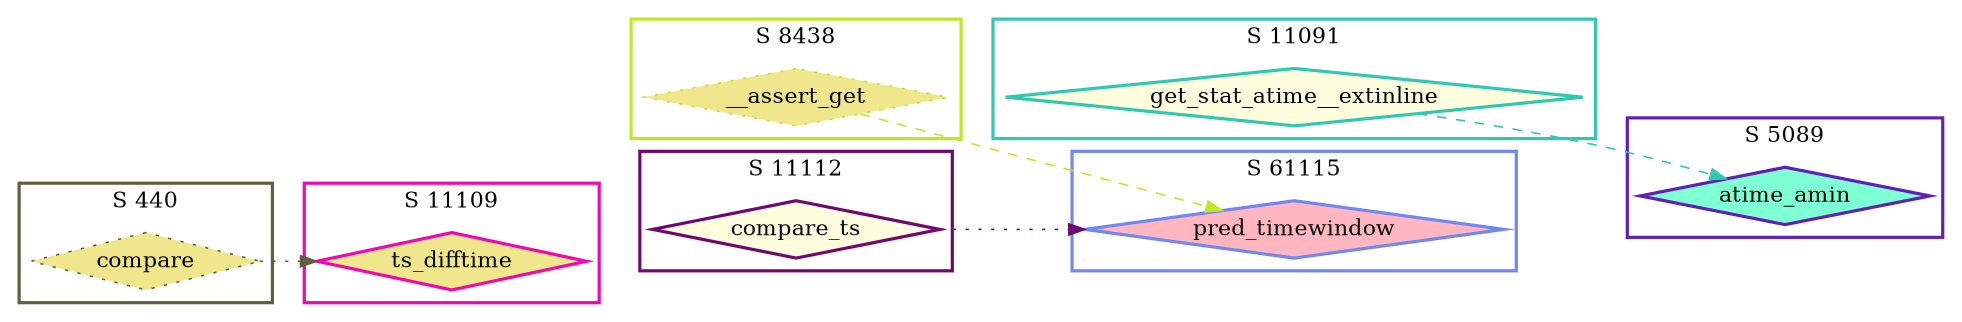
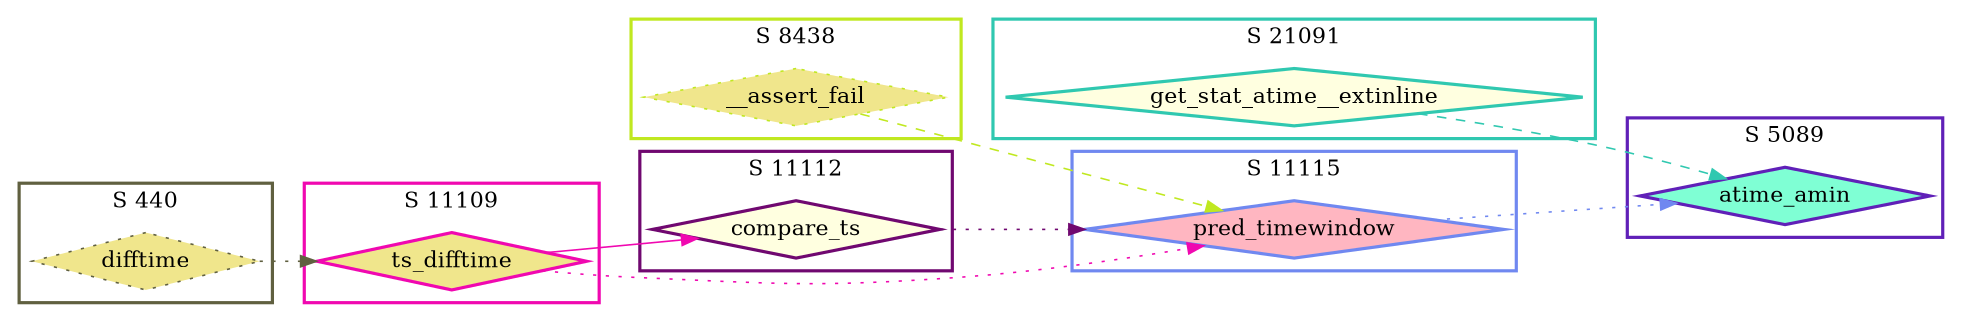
  digraph {
    fontname="DejaVu Serif"
    rankdir=LR
    node [fillcolor=khaki fontname="DejaVu Serif" shape=diamond style="bold,filled"]
    edge [color="#F008B0" fontname="DejaVu Serif" style=dotted]
    n1 [color="#6020B8" fillcolor=aquamarine label=atime_amin]
-   n2 [color="#C0E820" label=__assert_get style="dotted,filled"]
+   n2 [color="#C0E820" label=__assert_fail style="dotted,filled"]
    n3 [color="#700870" fillcolor=lightyellow label=compare_ts]
    n4 [color="#30C8B0" fillcolor=lightyellow label=get_stat_atime__extinline]
    n5 [color="#F008B0" label=ts_difftime]
    n6 [color="#7088F0" fillcolor=lightpink label=pred_timewindow]
-   n7 [color="#606040" label=compare style="dotted,filled"]
+   n7 [color="#606040" label=difftime style="dotted,filled"]
    subgraph cluster_1 {
      color="#6020B8"
      label="S 5089"
      style=bold
      n1
    }
    subgraph cluster_2 {
      color="#C0E820"
      label="S 8438"
      style=bold
      n2
    }
    subgraph cluster_3 {
      color="#700870"
      label="S 11112"
      style=bold
      n3
    }
    subgraph cluster_4 {
      color="#30C8B0"
-     label="S 11091"
+     label="S 21091"
      style=bold
      n4
    }
    subgraph cluster_5 {
      color="#F008B0"
      label="S 11109"
      style=bold
      n5
    }
    subgraph cluster_6 {
      color="#7088F0"
-     label="S 61115"
+     label="S 11115"
      style=bold
      n6
    }
    subgraph cluster_7 {
      color="#606040"
      label="S 440"
      style=bold
      n7
    }
    n2 -> n6 [color="#C0E820" style=dashed]
    n3 -> n6 [color="#700870"]
    n4 -> n1 [color="#30C8B0" style=dashed]
+   n5 -> n3 [style=solid]
+   n5 -> n6
+   n6 -> n1 [color="#7088F0"]
    n7 -> n5 [color="#606040"]
  }
